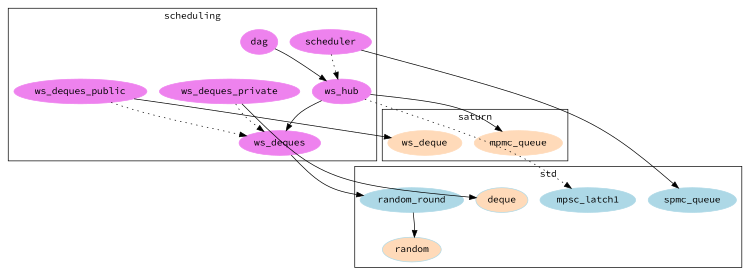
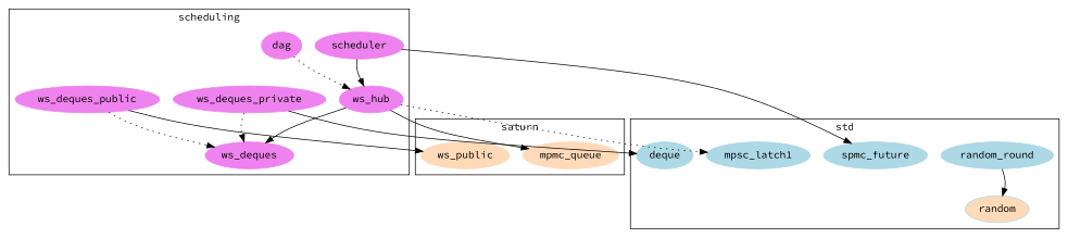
  digraph {
    fontname="Source Code Pro"
    splines=curved
    node [color=violet fontname="Source Code Pro" style=filled]
    edge [fontname="Source Code Pro"]
    n1 [color=lightblue fillcolor=peachpuff label=random]
    n2 [color=lightblue label=random_round]
-   n3 [color=lightblue label=deque fillcolor=peachpuff]
+   n3 [color=lightblue label=deque]
    n4 [color=lightblue label=mpsc_latch1]
-   n5 [color=lightblue label=spmc_queue]
+   n5 [color=lightblue label=spmc_future]
    n6 [color=peachpuff label=mpmc_queue]
-   n7 [color=peachpuff label=ws_deque]
+   n7 [color=peachpuff label=ws_public]
    n8 [label=ws_deques]
    n9 [label=ws_deques_public]
    n10 [label=ws_deques_private]
    n11 [label=ws_hub]
    n12 [label=scheduler]
    n13 [label=dag]
    subgraph cluster_1 {
      label=std
      n1
      n2
      n3
      n4
      n5
    }
    subgraph cluster_2 {
      label=saturn
      n6
      n7
    }
    subgraph cluster_3 {
      label=scheduling
      n8
      n9
      n10
      n11
      n12
      n13
    }
    n2 -> n1
-   n8 -> n2
    n9 -> n7
    n9 -> n8 [style=dotted]
    n10 -> n3
    n10 -> n8 [style=dotted]
    n11 -> n4 [style=dotted]
    n11 -> n6
    n11 -> n8
    n12 -> n5
-   n12 -> n11 [style=dotted]
-   n13 -> n11
+   n12 -> n11
+   n13 -> n11 [style=dotted]
  }
